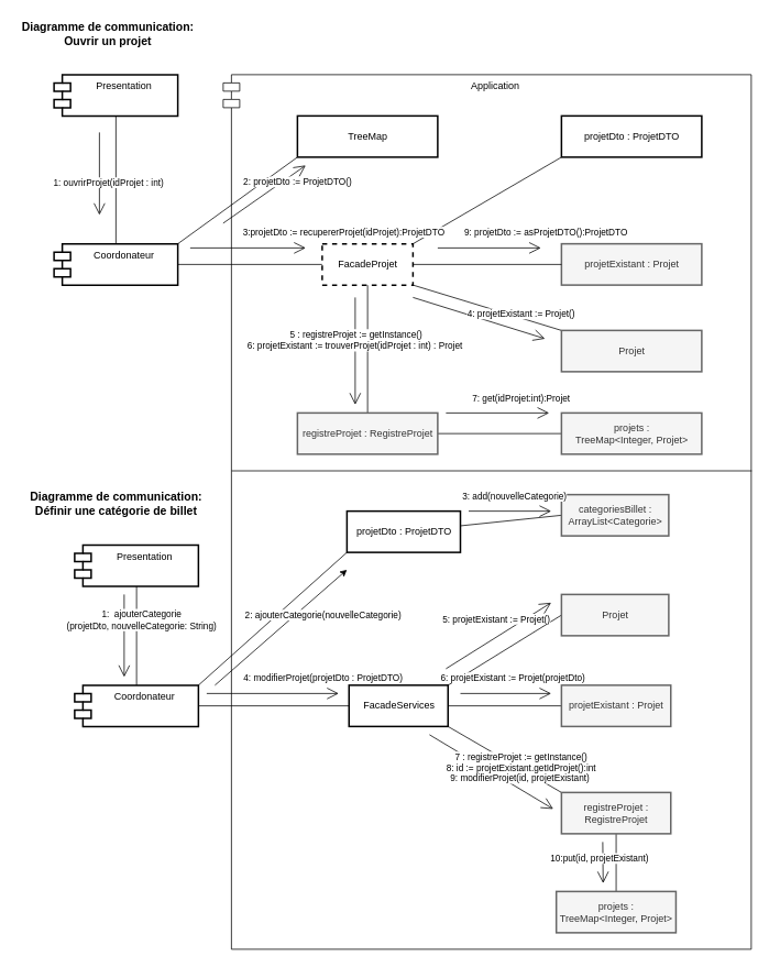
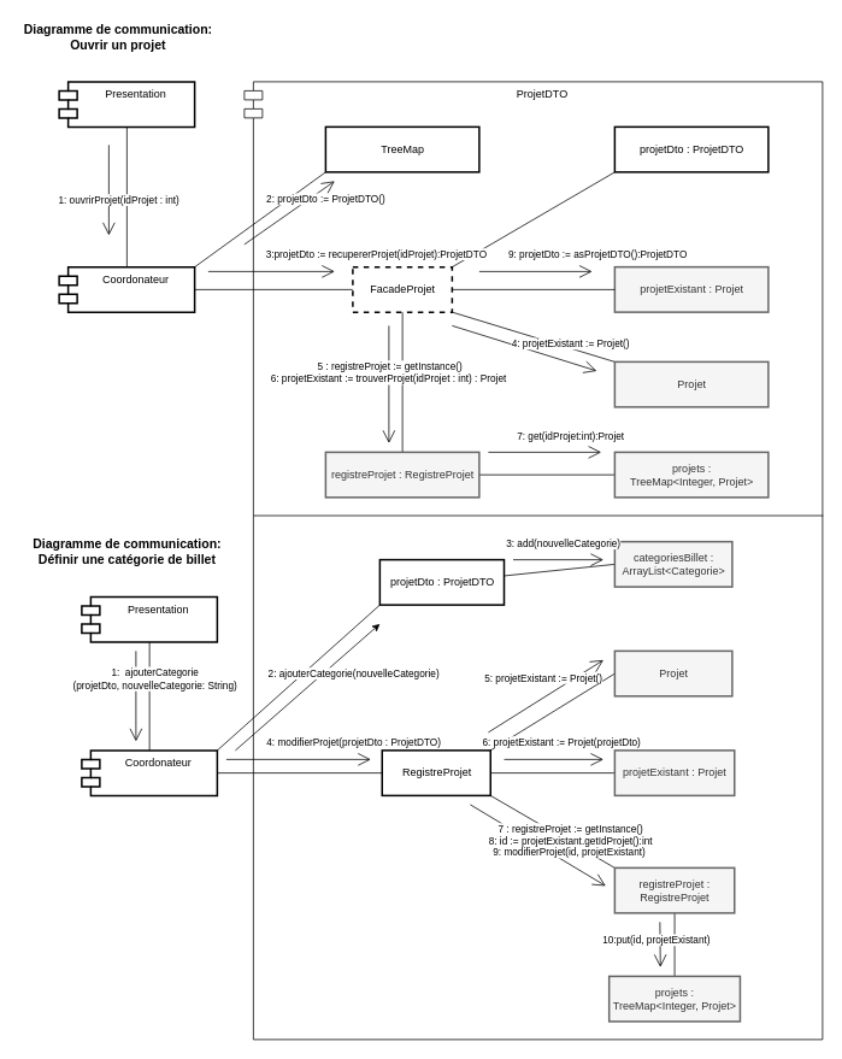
  <mxCell id="0" />
  <mxCell id="1" parent="0" />
  <mxCell id="2" value="Coordonateur" style="shape=module;align=left;spacingLeft=20;align=center;verticalAlign=top;strokeWidth=2;" parent="1" vertex="1"><mxGeometry x="90" y="830" width="150" height="50" as="geometry" /></mxCell>
- <mxCell id="3" value="Application" style="shape=module;align=left;spacingLeft=20;align=center;verticalAlign=top;" parent="1" vertex="1"><mxGeometry x="270" y="90" width="640" height="1060" as="geometry" /></mxCell>
+ <mxCell id="3" value="ProjetDTO" style="shape=module;align=left;spacingLeft=20;align=center;verticalAlign=top;" parent="1" vertex="1"><mxGeometry x="270" y="90" width="640" height="1060" as="geometry" /></mxCell>
  <mxCell id="4" style="edgeStyle=none;rounded=0;orthogonalLoop=1;jettySize=auto;html=1;exitX=0;exitY=1;exitDx=0;exitDy=0;entryX=1;entryY=0;entryDx=0;entryDy=0;endArrow=none;endFill=0;" edge="1" parent="1" source="5" target="34"><mxGeometry relative="1" as="geometry" /></mxCell>
  <mxCell id="5" value="projetDto : ProjetDTO" style="html=1;strokeWidth=2;" parent="1" vertex="1"><mxGeometry x="680" y="140" width="170" height="50" as="geometry" /></mxCell>
  <mxCell id="6" style="rounded=0;orthogonalLoop=1;jettySize=auto;html=1;entryX=0;entryY=0;entryDx=0;entryDy=0;endArrow=none;endFill=0;exitX=1;exitY=1;exitDx=0;exitDy=0;" parent="1" source="9" target="17" edge="1"><mxGeometry relative="1" as="geometry" /></mxCell>
  <mxCell id="7" style="edgeStyle=none;rounded=0;orthogonalLoop=1;jettySize=auto;html=1;entryX=0;entryY=0.5;entryDx=0;entryDy=0;endArrow=none;endFill=0;" parent="1" source="9" target="18" edge="1"><mxGeometry relative="1" as="geometry" /></mxCell>
  <mxCell id="8" style="edgeStyle=none;rounded=0;orthogonalLoop=1;jettySize=auto;html=1;exitX=1;exitY=0;exitDx=0;exitDy=0;entryX=0;entryY=0.5;entryDx=0;entryDy=0;endArrow=none;endFill=0;" edge="1" parent="1" source="9" target="67"><mxGeometry relative="1" as="geometry" /></mxCell>
- <mxCell id="9" value="FacadeServices" style="html=1;strokeWidth=2;" parent="1" vertex="1"><mxGeometry x="422.5" y="830" width="120" height="50" as="geometry" /></mxCell>
+ <mxCell id="9" value="RegistreProjet" style="html=1;strokeWidth=2;" parent="1" vertex="1"><mxGeometry x="422.5" y="830" width="120" height="50" as="geometry" /></mxCell>
  <mxCell id="10" value="" style="endArrow=open;endFill=1;endSize=12;html=1;rounded=0;" parent="1" edge="1"><mxGeometry width="160" relative="1" as="geometry"><mxPoint x="250" y="840" as="sourcePoint" /><mxPoint x="410" y="840" as="targetPoint" /></mxGeometry></mxCell>
  <mxCell id="11" value="4: modifierProjet(projetDto : ProjetDTO)" style="edgeLabel;html=1;align=center;verticalAlign=middle;resizable=0;points=[];" parent="10" connectable="0" vertex="1"><mxGeometry x="0.176" relative="1" as="geometry"><mxPoint x="46" y="-20" as="offset" /></mxGeometry></mxCell>
  <mxCell id="12" value="" style="endArrow=open;endFill=1;endSize=12;html=1;rounded=0;" parent="1" edge="1"><mxGeometry width="160" relative="1" as="geometry"><mxPoint x="557.5" y="840" as="sourcePoint" /><mxPoint x="667.5" y="840" as="targetPoint" /></mxGeometry></mxCell>
  <mxCell id="13" value="6: projetExistant := Projet(projetDto)" style="edgeLabel;html=1;align=center;verticalAlign=middle;resizable=0;points=[];" parent="12" connectable="0" vertex="1"><mxGeometry x="0.176" relative="1" as="geometry"><mxPoint x="-2" y="-20" as="offset" /></mxGeometry></mxCell>
  <mxCell id="14" value="" style="endArrow=none;html=1;rounded=0;exitX=1;exitY=0.5;exitDx=0;exitDy=0;entryX=0;entryY=0.5;entryDx=0;entryDy=0;" parent="1" source="2" target="9" edge="1"><mxGeometry width="50" height="50" relative="1" as="geometry"><mxPoint x="610" y="1000" as="sourcePoint" /><mxPoint x="660" y="950" as="targetPoint" /></mxGeometry></mxCell>
  <mxCell id="15" value="Diagramme de communication:&lt;br style=&quot;font-size: 14px;&quot;&gt;Définir une catégorie de billet" style="text;html=1;align=center;verticalAlign=middle;resizable=0;points=[];autosize=1;strokeColor=none;fillColor=none;fontStyle=1;fontSize=14;" parent="1" vertex="1"><mxGeometry x="30" y="590" width="220" height="40" as="geometry" /></mxCell>
  <mxCell id="16" style="edgeStyle=none;rounded=0;orthogonalLoop=1;jettySize=auto;html=1;exitX=0.5;exitY=1;exitDx=0;exitDy=0;entryX=0.5;entryY=0;entryDx=0;entryDy=0;endArrow=none;endFill=0;" edge="1" parent="1" source="17" target="64"><mxGeometry relative="1" as="geometry" /></mxCell>
  <mxCell id="17" value="registreProjet : &lt;br&gt;RegistreProjet" style="html=1;fillColor=#f5f5f5;fontColor=#333333;strokeColor=#666666;strokeWidth=2;" parent="1" vertex="1"><mxGeometry x="680" y="960" width="132.5" height="50" as="geometry" /></mxCell>
  <mxCell id="18" value="projetExistant : Projet" style="html=1;fillColor=#f5f5f5;fontColor=#333333;strokeColor=#666666;strokeWidth=2;" parent="1" vertex="1"><mxGeometry x="680" y="830" width="132.5" height="50" as="geometry" /></mxCell>
  <mxCell id="19" value="" style="endArrow=open;endFill=1;endSize=12;html=1;rounded=0;exitX=0;exitY=1;exitDx=0;exitDy=0;" parent="1" edge="1"><mxGeometry width="160" relative="1" as="geometry"><mxPoint x="520" y="890" as="sourcePoint" /><mxPoint x="670" y="980" as="targetPoint" /></mxGeometry></mxCell>
  <mxCell id="20" value="7 : registreProjet := getInstance()&lt;br&gt;8: id := projetExistant.getIdProjet():int&lt;br&gt;9: modifierProjet(id, projetExistant)&amp;nbsp;" style="edgeLabel;html=1;align=center;verticalAlign=middle;resizable=0;points=[];" parent="19" connectable="0" vertex="1"><mxGeometry x="0.176" relative="1" as="geometry"><mxPoint x="22" y="-13" as="offset" /></mxGeometry></mxCell>
  <mxCell id="21" style="edgeStyle=orthogonalEdgeStyle;rounded=0;orthogonalLoop=1;jettySize=auto;html=1;entryX=0;entryY=0.5;entryDx=0;entryDy=0;endArrow=none;endFill=0;" edge="1" parent="1" source="22" target="34"><mxGeometry relative="1" as="geometry" /></mxCell>
  <mxCell id="22" value="Coordonateur" style="shape=module;align=left;spacingLeft=20;align=center;verticalAlign=top;strokeWidth=2;" vertex="1" parent="1"><mxGeometry x="65" y="295" width="150" height="50" as="geometry" /></mxCell>
  <mxCell id="23" value="" style="edgeStyle=orthogonalEdgeStyle;rounded=0;orthogonalLoop=1;jettySize=auto;html=1;endArrow=none;endFill=0;" edge="1" parent="1" source="24" target="22"><mxGeometry relative="1" as="geometry" /></mxCell>
  <mxCell id="24" value="Presentation" style="shape=module;align=left;spacingLeft=20;align=center;verticalAlign=top;strokeWidth=2;" vertex="1" parent="1"><mxGeometry x="65" y="90" width="150" height="50" as="geometry" /></mxCell>
  <mxCell id="25" value="projetExistant : Projet" style="html=1;strokeWidth=2;fillColor=#f5f5f5;fontColor=#333333;strokeColor=#666666;" vertex="1" parent="1"><mxGeometry x="680" y="295" width="170" height="50" as="geometry" /></mxCell>
  <mxCell id="26" value="" style="endArrow=open;endFill=1;endSize=12;html=1;rounded=0;" edge="1" parent="1"><mxGeometry width="160" relative="1" as="geometry"><mxPoint x="120" y="160" as="sourcePoint" /><mxPoint x="120" y="260" as="targetPoint" /></mxGeometry></mxCell>
  <mxCell id="27" value="1: ouvrirProjet(idProjet : int)" style="edgeLabel;html=1;align=center;verticalAlign=middle;resizable=0;points=[];" connectable="0" vertex="1" parent="26"><mxGeometry x="0.176" relative="1" as="geometry"><mxPoint x="10" y="1" as="offset" /></mxGeometry></mxCell>
  <mxCell id="28" value="" style="endArrow=open;endFill=1;endSize=12;html=1;rounded=0;" edge="1" parent="1"><mxGeometry width="160" relative="1" as="geometry"><mxPoint x="230" y="300" as="sourcePoint" /><mxPoint x="370" y="300" as="targetPoint" /></mxGeometry></mxCell>
  <mxCell id="29" value="3:projetDto := recupererProjet(idProjet):ProjetDTO" style="edgeLabel;html=1;align=center;verticalAlign=middle;resizable=0;points=[];" connectable="0" vertex="1" parent="28"><mxGeometry x="0.176" relative="1" as="geometry"><mxPoint x="103" y="-20" as="offset" /></mxGeometry></mxCell>
  <mxCell id="30" style="edgeStyle=orthogonalEdgeStyle;rounded=0;orthogonalLoop=1;jettySize=auto;html=1;entryX=0;entryY=0.5;entryDx=0;entryDy=0;endArrow=none;endFill=0;" edge="1" parent="1" source="34" target="25"><mxGeometry relative="1" as="geometry" /></mxCell>
  <mxCell id="31" style="rounded=0;orthogonalLoop=1;jettySize=auto;html=1;exitX=0.5;exitY=1;exitDx=0;exitDy=0;entryX=0.5;entryY=0;entryDx=0;entryDy=0;endArrow=none;endFill=0;" edge="1" parent="1" source="34" target="38"><mxGeometry relative="1" as="geometry" /></mxCell>
  <mxCell id="32" style="edgeStyle=none;rounded=0;orthogonalLoop=1;jettySize=auto;html=1;exitX=1;exitY=1;exitDx=0;exitDy=0;entryX=0;entryY=0;entryDx=0;entryDy=0;endArrow=none;endFill=0;" edge="1" parent="1" source="34" target="41"><mxGeometry relative="1" as="geometry" /></mxCell>
  <mxCell id="33" style="edgeStyle=none;rounded=0;orthogonalLoop=1;jettySize=auto;html=1;exitX=1;exitY=0;exitDx=0;exitDy=0;entryX=0;entryY=1;entryDx=0;entryDy=0;endArrow=none;endFill=0;" edge="1" parent="1" source="22" target="47"><mxGeometry relative="1" as="geometry" /></mxCell>
  <mxCell id="34" value="FacadeProjet" style="html=1;strokeWidth=2;dashed=1;" vertex="1" parent="1"><mxGeometry x="390" y="295" width="110" height="50" as="geometry" /></mxCell>
  <mxCell id="35" value="" style="endArrow=open;endFill=1;endSize=12;html=1;rounded=0;" edge="1" parent="1"><mxGeometry width="160" relative="1" as="geometry"><mxPoint x="530" y="300" as="sourcePoint" /><mxPoint x="655" y="300" as="targetPoint" /></mxGeometry></mxCell>
  <mxCell id="36" value="9: projetDto := asProjetDTO():ProjetDTO" style="edgeLabel;html=1;align=center;verticalAlign=middle;resizable=0;points=[];" connectable="0" vertex="1" parent="35"><mxGeometry x="0.176" relative="1" as="geometry"><mxPoint x="56" y="-20" as="offset" /></mxGeometry></mxCell>
  <mxCell id="37" style="edgeStyle=none;rounded=0;orthogonalLoop=1;jettySize=auto;html=1;entryX=0;entryY=0.5;entryDx=0;entryDy=0;endArrow=none;endFill=0;" edge="1" parent="1" source="38" target="44"><mxGeometry relative="1" as="geometry" /></mxCell>
  <mxCell id="38" value="registreProjet : RegistreProjet" style="html=1;fillColor=#f5f5f5;fontColor=#333333;strokeColor=#666666;strokeWidth=2;" vertex="1" parent="1"><mxGeometry x="360" y="500" width="170" height="50" as="geometry" /></mxCell>
  <mxCell id="39" value="" style="endArrow=open;endFill=1;endSize=12;html=1;rounded=0;" edge="1" parent="1"><mxGeometry width="160" relative="1" as="geometry"><mxPoint x="430" y="360" as="sourcePoint" /><mxPoint x="430" y="490" as="targetPoint" /></mxGeometry></mxCell>
  <mxCell id="40" value="5 : registreProjet := getInstance()&lt;br&gt;6: projetExistant := trouverProjet(idProjet : int) : Projet&amp;nbsp;" style="edgeLabel;html=1;align=center;verticalAlign=middle;resizable=0;points=[];" connectable="0" vertex="1" parent="39"><mxGeometry x="0.176" relative="1" as="geometry"><mxPoint y="-25" as="offset" /></mxGeometry></mxCell>
  <mxCell id="41" value="Projet" style="html=1;strokeWidth=2;fillColor=#f5f5f5;fontColor=#333333;strokeColor=#666666;" vertex="1" parent="1"><mxGeometry x="680" y="400" width="170" height="50" as="geometry" /></mxCell>
  <mxCell id="42" value="" style="endArrow=open;endFill=1;endSize=12;html=1;rounded=0;" edge="1" parent="1"><mxGeometry width="160" relative="1" as="geometry"><mxPoint x="500" y="360" as="sourcePoint" /><mxPoint x="660" y="410" as="targetPoint" /></mxGeometry></mxCell>
  <mxCell id="43" value="4: projetExistant := Projet()" style="edgeLabel;html=1;align=center;verticalAlign=middle;resizable=0;points=[];" connectable="0" vertex="1" parent="42"><mxGeometry x="0.176" relative="1" as="geometry"><mxPoint x="36" y="-10" as="offset" /></mxGeometry></mxCell>
  <mxCell id="44" value="projets : &lt;br&gt;TreeMap&amp;lt;Integer, Projet&amp;gt;" style="html=1;fillColor=#f5f5f5;fontColor=#333333;strokeColor=#666666;strokeWidth=2;" vertex="1" parent="1"><mxGeometry x="680" y="500" width="170" height="50" as="geometry" /></mxCell>
  <mxCell id="45" value="" style="endArrow=open;endFill=1;endSize=12;html=1;rounded=0;" edge="1" parent="1"><mxGeometry width="160" relative="1" as="geometry"><mxPoint x="540" y="500" as="sourcePoint" /><mxPoint x="665" y="500" as="targetPoint" /></mxGeometry></mxCell>
  <mxCell id="46" value="7: get(idProjet:int):Projet" style="edgeLabel;html=1;align=center;verticalAlign=middle;resizable=0;points=[];" connectable="0" vertex="1" parent="45"><mxGeometry x="0.176" relative="1" as="geometry"><mxPoint x="16" y="-19" as="offset" /></mxGeometry></mxCell>
  <mxCell id="47" value="TreeMap" style="html=1;strokeWidth=2;" vertex="1" parent="1"><mxGeometry x="360" y="140" width="170" height="50" as="geometry" /></mxCell>
  <mxCell id="48" value="" style="endArrow=open;endFill=1;endSize=12;html=1;rounded=0;" edge="1" parent="1"><mxGeometry width="160" relative="1" as="geometry"><mxPoint x="270" y="270" as="sourcePoint" /><mxPoint x="370" y="200" as="targetPoint" /></mxGeometry></mxCell>
  <mxCell id="49" value="2: projetDto := ProjetDTO()" style="edgeLabel;html=1;align=center;verticalAlign=middle;resizable=0;points=[];" connectable="0" vertex="1" parent="48"><mxGeometry x="0.176" relative="1" as="geometry"><mxPoint x="31" y="-9" as="offset" /></mxGeometry></mxCell>
  <mxCell id="50" style="edgeStyle=none;rounded=0;orthogonalLoop=1;jettySize=auto;html=1;entryX=0.5;entryY=0;entryDx=0;entryDy=0;endArrow=none;endFill=0;" edge="1" parent="1" source="51" target="2"><mxGeometry relative="1" as="geometry" /></mxCell>
  <mxCell id="51" value="Presentation" style="shape=module;align=left;spacingLeft=20;align=center;verticalAlign=top;strokeWidth=2;" vertex="1" parent="1"><mxGeometry x="90" y="660" width="150" height="50" as="geometry" /></mxCell>
  <mxCell id="52" value="" style="endArrow=open;endFill=1;endSize=12;html=1;rounded=0;" edge="1" parent="1"><mxGeometry width="160" relative="1" as="geometry"><mxPoint x="150" y="720" as="sourcePoint" /><mxPoint x="150" y="820" as="targetPoint" /></mxGeometry></mxCell>
  <mxCell id="53" value="1:&amp;nbsp; ajouterCategorie&lt;br&gt;(projetDto, nouvelleCategorie: String)" style="edgeLabel;html=1;align=center;verticalAlign=middle;resizable=0;points=[];" connectable="0" vertex="1" parent="52"><mxGeometry x="0.176" relative="1" as="geometry"><mxPoint x="20" y="-29" as="offset" /></mxGeometry></mxCell>
  <mxCell id="54" style="edgeStyle=none;rounded=0;orthogonalLoop=1;jettySize=auto;html=1;exitX=0;exitY=1;exitDx=0;exitDy=0;entryX=1;entryY=0;entryDx=0;entryDy=0;endArrow=none;endFill=0;" edge="1" parent="1" source="57" target="2"><mxGeometry relative="1" as="geometry" /></mxCell>
  <mxCell id="55" style="edgeStyle=none;rounded=0;orthogonalLoop=1;jettySize=auto;html=1;entryX=0;entryY=0.5;entryDx=0;entryDy=0;endArrow=none;endFill=0;" edge="1" parent="1" source="57" target="61"><mxGeometry relative="1" as="geometry" /></mxCell>
  <mxCell id="56" style="edgeStyle=none;rounded=0;orthogonalLoop=1;jettySize=auto;html=1;entryX=0.016;entryY=0.453;entryDx=0;entryDy=0;entryPerimeter=0;endArrow=none;endFill=0;exitX=1.001;exitY=0.453;exitDx=0;exitDy=0;exitPerimeter=0;" edge="1" parent="1" source="3" target="3"><mxGeometry relative="1" as="geometry"><mxPoint x="870" y="570" as="sourcePoint" /></mxGeometry></mxCell>
  <mxCell id="57" value="projetDto : ProjetDTO" style="html=1;strokeWidth=2;" vertex="1" parent="1"><mxGeometry x="420" y="619" width="137.5" height="50" as="geometry" /></mxCell>
  <mxCell id="58" value="" style="endArrow=classic;html=1;rounded=0;" edge="1" parent="1"><mxGeometry width="50" height="50" relative="1" as="geometry"><mxPoint x="260" y="830" as="sourcePoint" /><mxPoint x="420" y="690" as="targetPoint" /></mxGeometry></mxCell>
  <mxCell id="59" value="2: ajouterCategorie(nouvelleCategorie)" style="edgeLabel;html=1;align=center;verticalAlign=middle;resizable=0;points=[];" vertex="1" connectable="0" parent="58"><mxGeometry x="-0.414" y="-1" relative="1" as="geometry"><mxPoint x="83" y="-45" as="offset" /></mxGeometry></mxCell>
  <mxCell id="60" value="Diagramme de communication:&lt;br style=&quot;font-size: 14px;&quot;&gt;Ouvrir un projet" style="text;html=1;align=center;verticalAlign=middle;resizable=0;points=[];autosize=1;strokeColor=none;fillColor=none;fontStyle=1;fontSize=14;" vertex="1" parent="1"><mxGeometry x="20" y="20" width="220" height="40" as="geometry" /></mxCell>
  <mxCell id="61" value="categoriesBillet :&lt;br&gt;ArrayList&amp;lt;Categorie&amp;gt;" style="html=1;strokeWidth=2;fillColor=#f5f5f5;fontColor=#333333;strokeColor=#666666;" vertex="1" parent="1"><mxGeometry x="680" y="599" width="130" height="50" as="geometry" /></mxCell>
  <mxCell id="62" value="" style="endArrow=open;endFill=1;endSize=12;html=1;rounded=0;" edge="1" parent="1"><mxGeometry width="160" relative="1" as="geometry"><mxPoint x="567.5" y="619" as="sourcePoint" /><mxPoint x="667.5" y="619" as="targetPoint" /></mxGeometry></mxCell>
  <mxCell id="63" value="3: add(nouvelleCategorie)" style="edgeLabel;html=1;align=center;verticalAlign=middle;resizable=0;points=[];" connectable="0" vertex="1" parent="62"><mxGeometry x="0.176" relative="1" as="geometry"><mxPoint x="-4" y="-19" as="offset" /></mxGeometry></mxCell>
  <mxCell id="64" value="projets : &lt;br&gt;TreeMap&amp;lt;Integer, Projet&amp;gt;" style="html=1;fillColor=#f5f5f5;fontColor=#333333;strokeColor=#666666;strokeWidth=2;" vertex="1" parent="1"><mxGeometry x="673.75" y="1080" width="145" height="50" as="geometry" /></mxCell>
  <mxCell id="65" value="" style="endArrow=open;endFill=1;endSize=12;html=1;rounded=0;" edge="1" parent="1"><mxGeometry width="160" relative="1" as="geometry"><mxPoint x="730" y="1020" as="sourcePoint" /><mxPoint x="730.5" y="1070" as="targetPoint" /></mxGeometry></mxCell>
  <mxCell id="66" value="10:put(id, projetExistant)" style="edgeLabel;html=1;align=center;verticalAlign=middle;resizable=0;points=[];" connectable="0" vertex="1" parent="65"><mxGeometry x="0.176" relative="1" as="geometry"><mxPoint x="-5" y="-9" as="offset" /></mxGeometry></mxCell>
  <mxCell id="67" value="Projet" style="html=1;strokeWidth=2;fillColor=#f5f5f5;fontColor=#333333;strokeColor=#666666;" vertex="1" parent="1"><mxGeometry x="680" y="720" width="130" height="50" as="geometry" /></mxCell>
  <mxCell id="68" value="" style="endArrow=open;endFill=1;endSize=12;html=1;rounded=0;" edge="1" parent="1"><mxGeometry width="160" relative="1" as="geometry"><mxPoint x="540" y="810" as="sourcePoint" /><mxPoint x="667.5" y="730" as="targetPoint" /></mxGeometry></mxCell>
  <mxCell id="69" value="5: projetExistant := Projet()" style="edgeLabel;html=1;align=center;verticalAlign=middle;resizable=0;points=[];" connectable="0" vertex="1" parent="68"><mxGeometry x="0.176" relative="1" as="geometry"><mxPoint x="-15" y="-13" as="offset" /></mxGeometry></mxCell>
